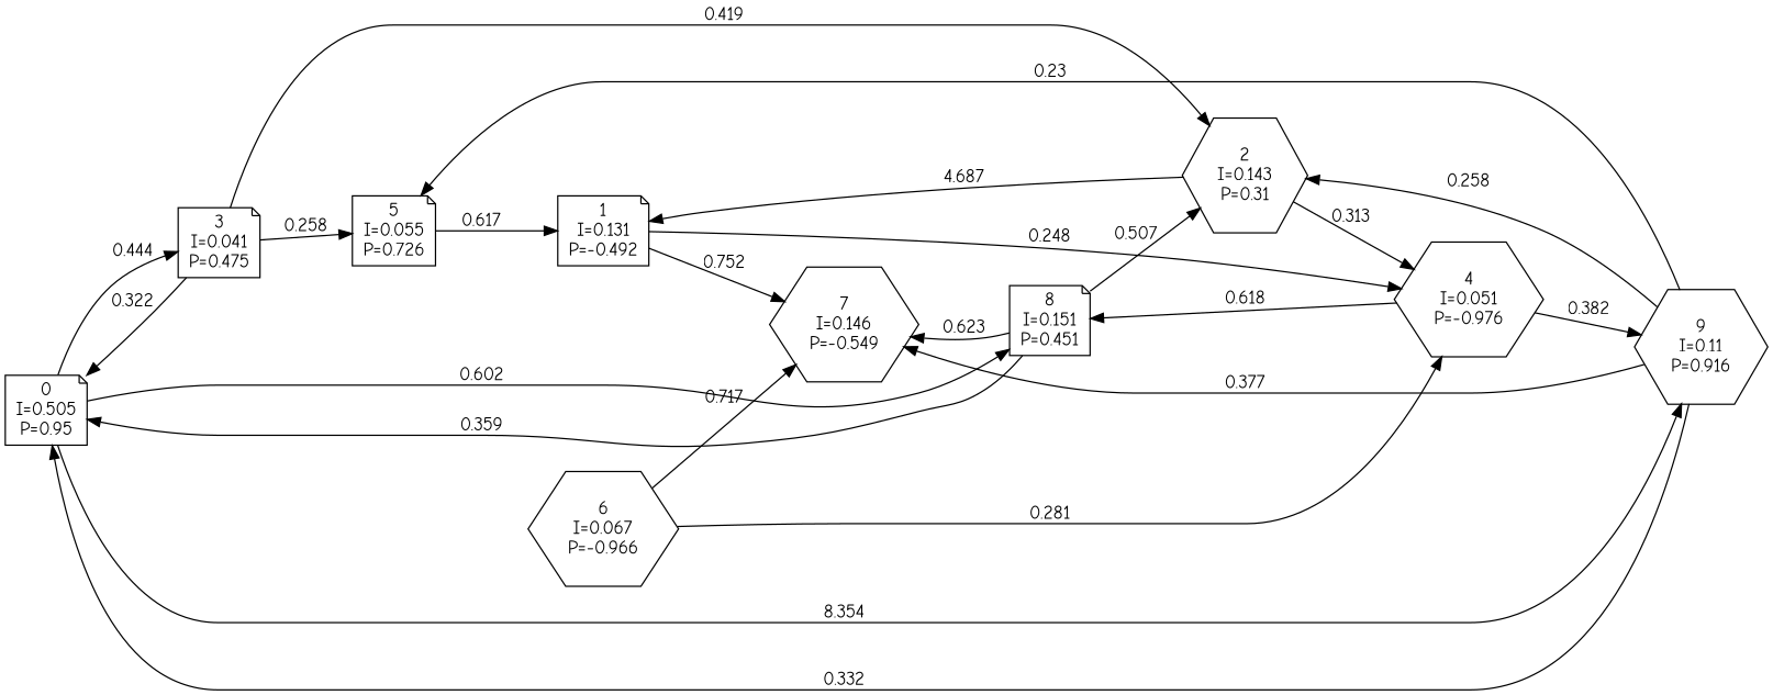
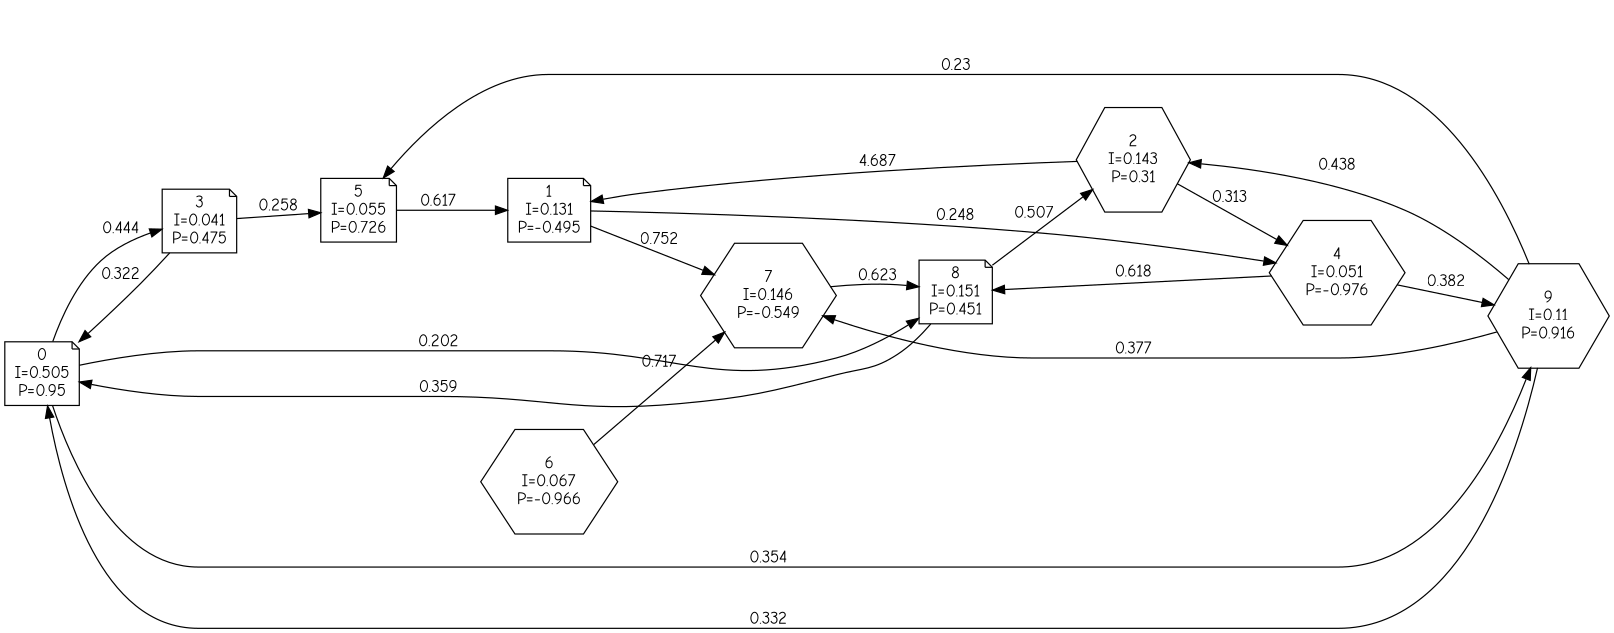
  digraph {
    fontname="Comic Neue"
    rankdir=LR
    node [fontname="Comic Neue" shape=note]
    edge [fontname="Comic Neue"]
    n1 [label="0\nI=0.505\nP=0.95"]
    n2 [label="3\nI=0.041\nP=0.475"]
    n3 [label="8\nI=0.151\nP=0.451"]
    n4 [label="9\nI=0.11\nP=0.916" shape=hexagon]
    n5 [label="2\nI=0.143\nP=0.31" shape=hexagon]
    n6 [label="5\nI=0.055\nP=0.726"]
    n7 [label="7\nI=0.146\nP=-0.549" shape=hexagon]
-   n8 [label="1\nI=0.131\nP=-0.492"]
+   n8 [label="1\nI=0.131\nP=-0.495"]
    n9 [label="4\nI=0.051\nP=-0.976" shape=hexagon]
    n10 [label="6\nI=0.067\nP=-0.966" shape=hexagon]
    n1 -> n2 [label=0.444]
-   n1 -> n3 [label=0.602]
-   n1 -> n4 [label=8.354]
+   n1 -> n3 [label=0.202]
+   n1 -> n4 [label=0.354]
    n2 -> n1 [label=0.322]
-   n2 -> n5 [label=0.419]
    n2 -> n6 [label=0.258]
    n3 -> n1 [label=0.359]
    n3 -> n5 [label=0.507]
    n4 -> n1 [label=0.332]
-   n4 -> n5 [label=0.258]
+   n4 -> n5 [label=0.438]
    n4 -> n6 [label=0.23]
    n4 -> n7 [label=0.377]
    n5 -> n8 [label=4.687]
    n5 -> n9 [label=0.313]
    n6 -> n8 [label=0.617]
-   n3 -> n7 [label=0.623]
+   n7 -> n3 [label=0.623]
    n8 -> n7 [label=0.752]
    n8 -> n9 [label=0.248]
    n9 -> n3 [label=0.618]
    n9 -> n4 [label=0.382]
    n10 -> n7 [label=0.717]
-   n10 -> n9 [label=0.281]
  }
